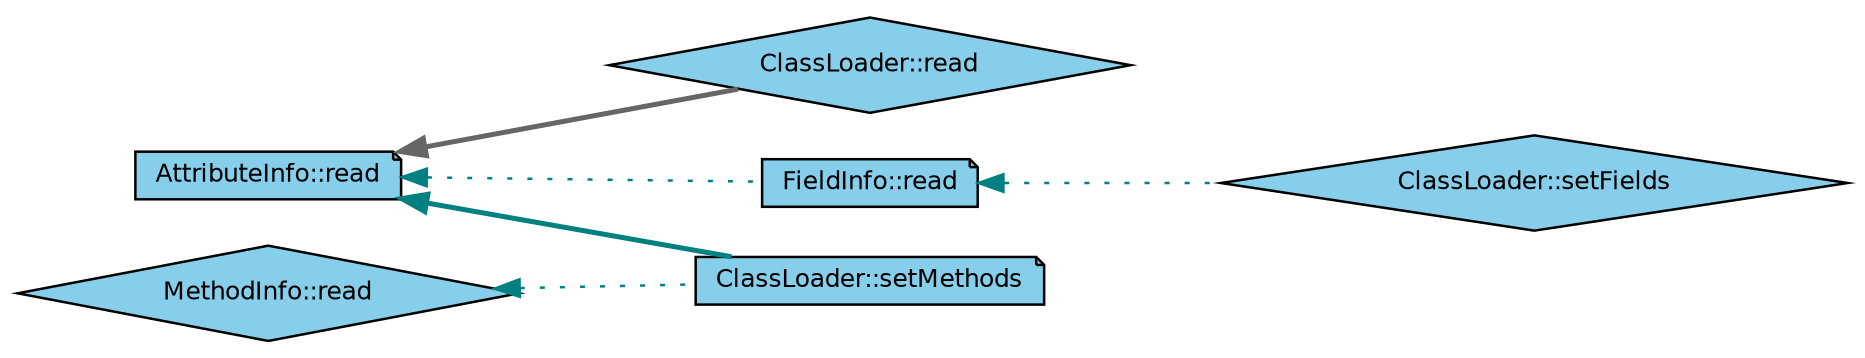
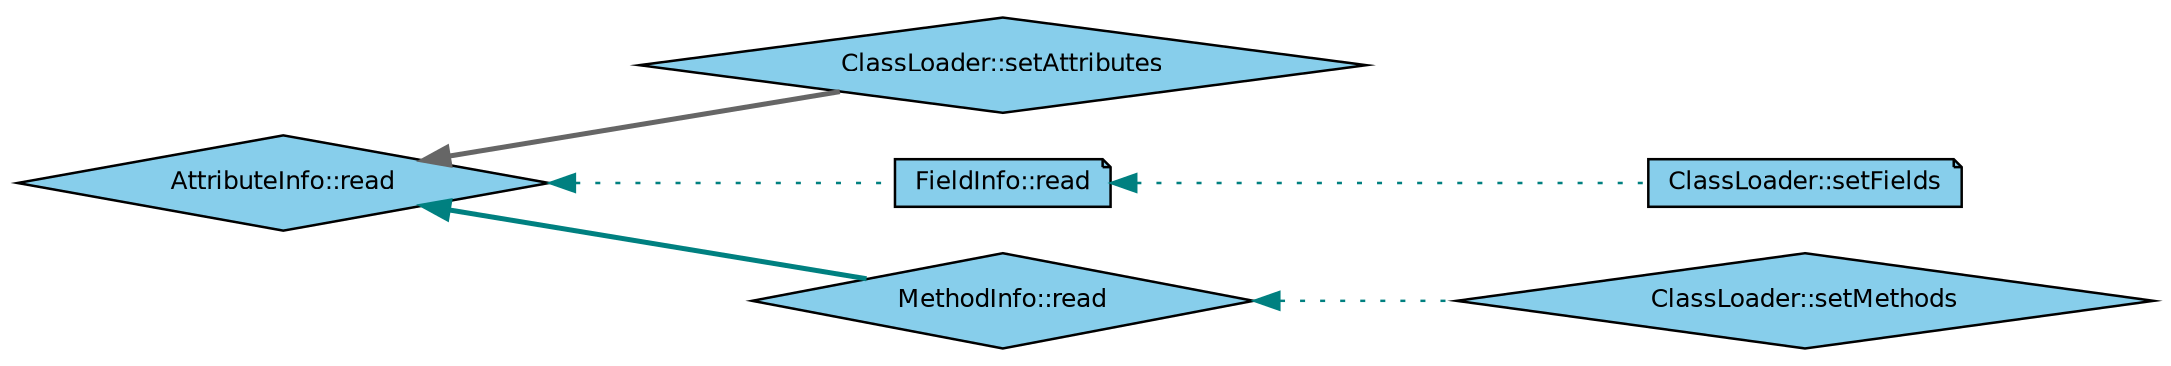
  digraph {
    rankdir=LR
    node [color=black fillcolor=skyblue fontname=Helvetica fontsize=10 shape=note style=filled]
    edge [color=teal dir=back fontname=Helvetica fontsize=10 labelfontname=Helvetica labelfontsize=10 style=dotted]
-   n1 [fontcolor=black height=0.2 label="AttributeInfo::read" width=0.4]
-   n2 [height=0.2 label="ClassLoader::read" shape=diamond width=0.4]
+   n1 [fontcolor=black height=0.2 label="AttributeInfo::read" shape=diamond width=0.4]
+   n2 [height=0.2 label="ClassLoader::setAttributes" shape=diamond width=0.4]
    n3 [height=0.2 label="FieldInfo::read" width=0.4]
    n4 [height=0.2 label="MethodInfo::read" shape=diamond width=0.4]
-   n5 [height=0.2 label="ClassLoader::setFields" shape=diamond width=0.4]
-   n6 [height=0.2 label="ClassLoader::setMethods" width=0.4]
+   n5 [height=0.2 label="ClassLoader::setFields" width=0.4]
+   n6 [height=0.2 label="ClassLoader::setMethods" shape=diamond width=0.4]
    n1 -> n2 [color=gray40 style=bold]
    n1 -> n3
-   n1 -> n6 [style=bold]
+   n1 -> n4 [style=bold]
    n3 -> n5
    n4 -> n6
  }
